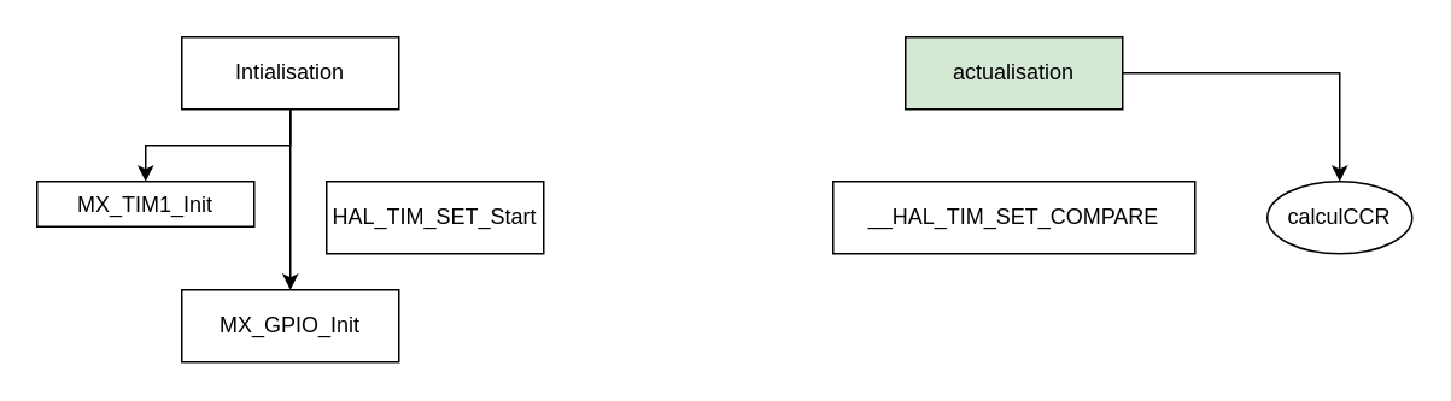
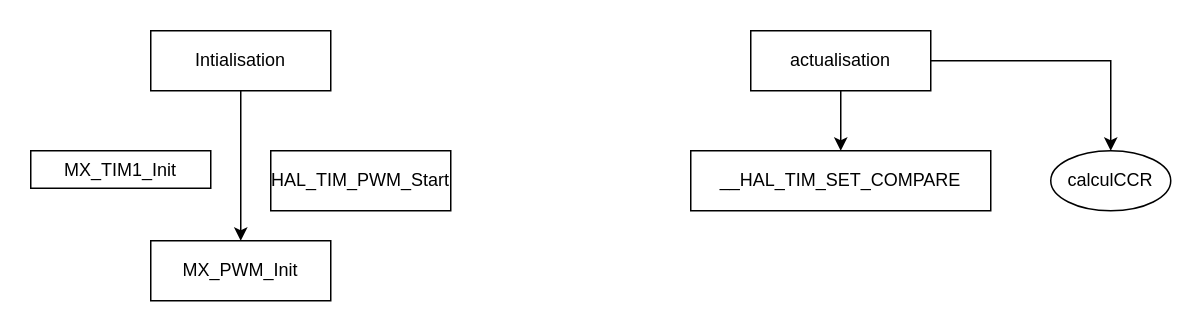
  <mxCell id="0" />
  <mxCell id="1" parent="0" />
- <mxCell id="2" style="edgeStyle=orthogonalEdgeStyle;rounded=0;orthogonalLoop=1;jettySize=auto;html=1;exitX=0.5;exitY=1;exitDx=0;exitDy=0;entryX=0.5;entryY=0;entryDx=0;entryDy=0;" edge="1" parent="1" source="4" target="9"><mxGeometry relative="1" as="geometry" /></mxCell>
  <mxCell id="3" style="edgeStyle=orthogonalEdgeStyle;rounded=0;orthogonalLoop=1;jettySize=auto;html=1;exitX=0.5;exitY=1;exitDx=0;exitDy=0;entryX=0.5;entryY=0;entryDx=0;entryDy=0;" edge="1" parent="1" source="4" target="10"><mxGeometry relative="1" as="geometry" /></mxCell>
  <mxCell id="4" value="Intialisation" style="rounded=0;whiteSpace=wrap;html=1;" vertex="1" parent="1"><mxGeometry x="100" y="20" width="120" height="40" as="geometry" /></mxCell>
+ <mxCell id="5" style="edgeStyle=orthogonalEdgeStyle;rounded=0;orthogonalLoop=1;jettySize=auto;html=1;exitX=0.5;exitY=1;exitDx=0;exitDy=0;entryX=0.5;entryY=0;entryDx=0;entryDy=0;" edge="1" parent="1" source="7" target="11"><mxGeometry relative="1" as="geometry" /></mxCell>
  <mxCell id="6" style="edgeStyle=orthogonalEdgeStyle;rounded=0;orthogonalLoop=1;jettySize=auto;html=1;exitX=1;exitY=0.5;exitDx=0;exitDy=0;entryX=0.5;entryY=0;entryDx=0;entryDy=0;" edge="1" parent="1" source="7" target="12"><mxGeometry relative="1" as="geometry"><mxPoint x="750" y="100" as="targetPoint" /></mxGeometry></mxCell>
- <mxCell id="7" value="actualisation" style="rounded=0;whiteSpace=wrap;html=1;fillColor=#d5e8d4;" vertex="1" parent="1"><mxGeometry x="500" y="20" width="120" height="40" as="geometry" /></mxCell>
- <mxCell id="8" value="HAL_TIM_SET_Start" style="rounded=0;whiteSpace=wrap;html=1;" vertex="1" parent="1"><mxGeometry x="180" y="100" width="120" height="40" as="geometry" /></mxCell>
+ <mxCell id="7" value="actualisation" style="rounded=0;whiteSpace=wrap;html=1;" vertex="1" parent="1"><mxGeometry x="500" y="20" width="120" height="40" as="geometry" /></mxCell>
+ <mxCell id="8" value="HAL_TIM_PWM_Start" style="rounded=0;whiteSpace=wrap;html=1;" vertex="1" parent="1"><mxGeometry x="180" y="100" width="120" height="40" as="geometry" /></mxCell>
  <mxCell id="9" value="MX_TIM1_Init" style="rounded=0;whiteSpace=wrap;html=1;" vertex="1" parent="1"><mxGeometry x="20" y="100" width="120" height="25" as="geometry" /></mxCell>
- <mxCell id="10" value="MX_GPIO_Init" style="rounded=0;whiteSpace=wrap;html=1;" vertex="1" parent="1"><mxGeometry x="100" y="160" width="120" height="40" as="geometry" /></mxCell>
+ <mxCell id="10" value="MX_PWM_Init" style="rounded=0;whiteSpace=wrap;html=1;" vertex="1" parent="1"><mxGeometry x="100" y="160" width="120" height="40" as="geometry" /></mxCell>
  <mxCell id="11" value="__HAL_TIM_SET_COMPARE" style="rounded=0;whiteSpace=wrap;html=1;" vertex="1" parent="1"><mxGeometry x="460" y="100" width="200" height="40" as="geometry" /></mxCell>
  <mxCell id="12" value="calculCCR" style="ellipse;whiteSpace=wrap;html=1;" vertex="1" parent="1"><mxGeometry x="700" y="100" width="80" height="40" as="geometry" /></mxCell>
